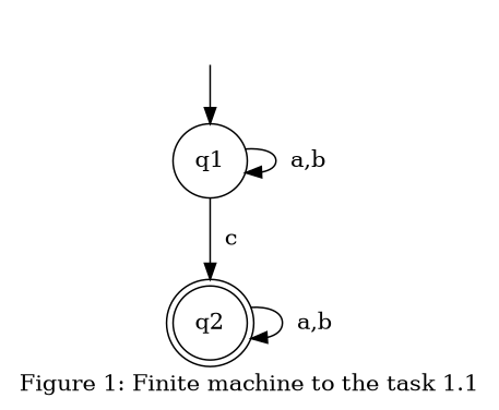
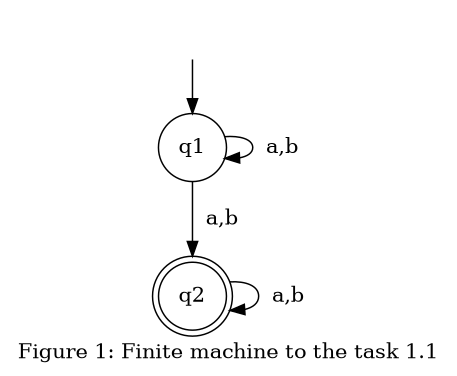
  digraph {
    label="Figure 1: Finite machine to the task 1.1"
    "" [shape=none]
    q1 [shape=circle]
    q2 [shape=doublecircle]
    "" -> q1
    q1 -> q1 [label="  a,b"]
-   q1 -> q2 [label="  c"]
+   q1 -> q2 [label="  a,b"]
    q2 -> q2 [label="  a,b"]
  }
